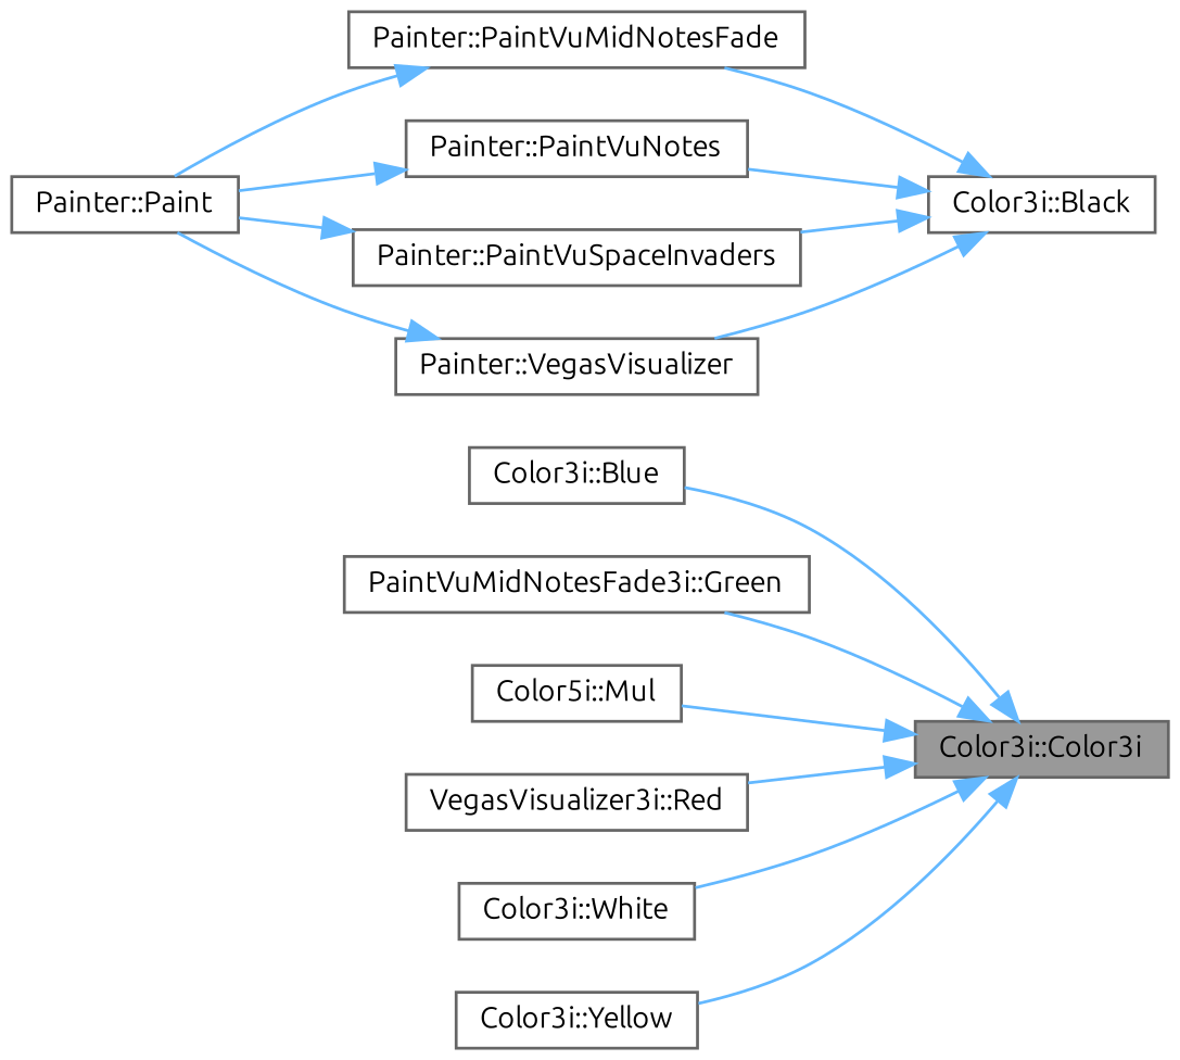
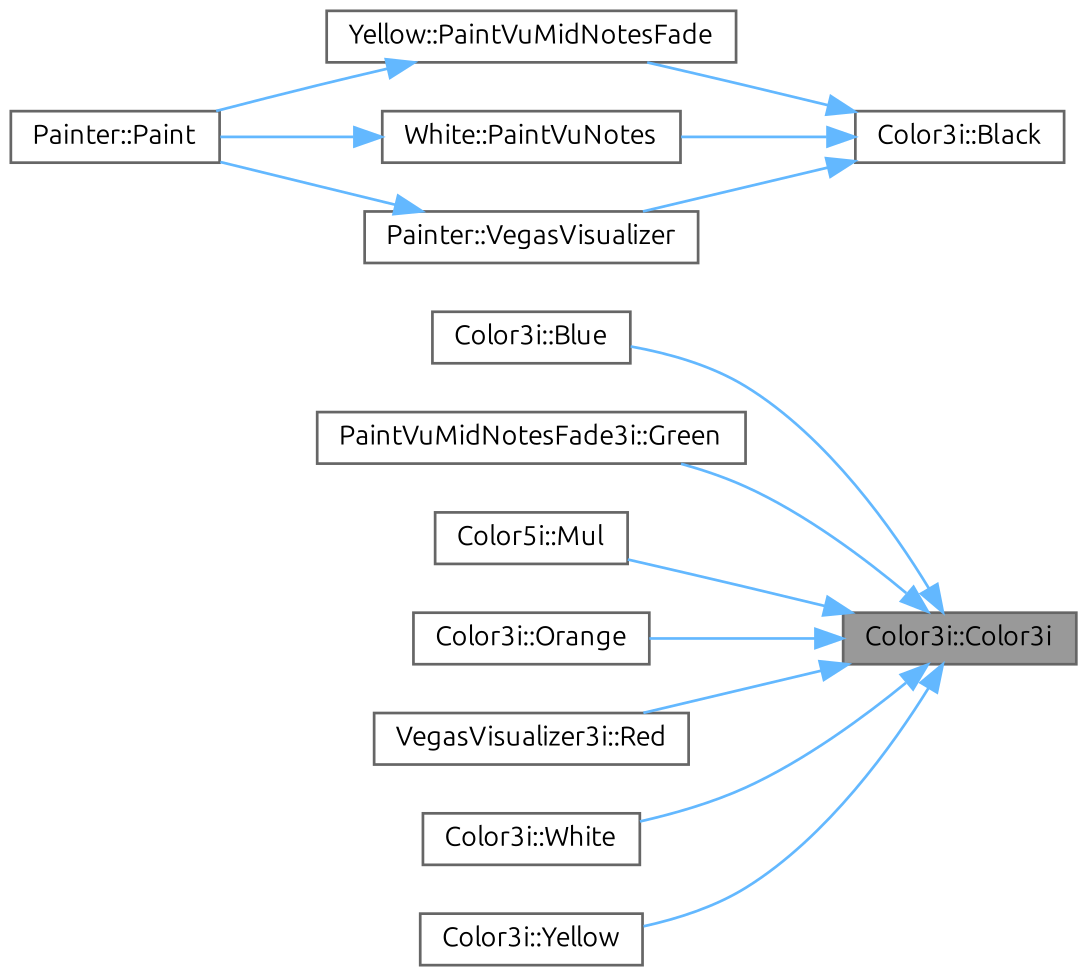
  digraph {
    fontname=Ubuntu
    rankdir=RL
    node [color=grey40 fillcolor=white fontname=Ubuntu fontsize=10 shape=box style=filled]
    edge [color=steelblue1 dir=back fontname=Ubuntu fontsize=10 labelfontname=Helvetica labelfontsize=10 style=solid]
    n1 [color=gray40 fillcolor=grey60 fontcolor=black height=0.2 label="Color3i::Color3i" width=0.4]
    n2 [height=0.2 label="Color3i::Blue" width=0.4]
    n3 [height=0.2 label="PaintVuMidNotesFade3i::Green" width=0.4]
    n4 [height=0.2 label="Color5i::Mul" width=0.4]
+   n5 [height=0.2 label="Color3i::Orange" width=0.4]
    n6 [height=0.2 label="VegasVisualizer3i::Red" width=0.4]
    n7 [height=0.2 label="Color3i::White" width=0.4]
    n8 [height=0.2 label="Color3i::Yellow" width=0.4]
    n9 [height=0.2 label="Color3i::Black" width=0.4]
-   n10 [height=0.2 label="Painter::PaintVuMidNotesFade" width=0.4]
-   n11 [height=0.2 label="Painter::PaintVuNotes" width=0.4]
-   n12 [height=0.2 label="Painter::PaintVuSpaceInvaders" width=0.4]
+   n10 [height=0.2 label="Yellow::PaintVuMidNotesFade" width=0.4]
+   n11 [height=0.2 label="White::PaintVuNotes" width=0.4]
    n13 [height=0.2 label="Painter::VegasVisualizer" width=0.4]
    n14 [height=0.2 label="Painter::Paint" width=0.4]
    n1 -> n2
    n1 -> n3
    n1 -> n4
+   n1 -> n5
    n1 -> n6
    n1 -> n7
    n1 -> n8
    n9 -> n10
    n9 -> n11
-   n9 -> n12
    n9 -> n13
    n10 -> n14
    n11 -> n14
-   n12 -> n14
    n13 -> n14
  }
